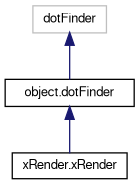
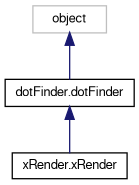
  digraph {
    rankdir=TB
    node [color=black fillcolor=white fontname=FreeSans fontsize=10 shape=record style=filled]
    edge [color=midnightblue dir=back fontname=FreeSans fontsize=10 labelfontname=FreeSans labelfontsize=10 style=solid]
-   n1 [color=grey75 height=0.2 label=dotFinder width=0.4]
-   n2 [height=0.2 label="object.dotFinder" width=0.4]
+   n1 [color=grey75 height=0.2 label=object width=0.4]
+   n2 [height=0.2 label="dotFinder.dotFinder" width=0.4]
    n3 [height=0.2 label="xRender.xRender" width=0.4]
    n1 -> n2
    n2 -> n3
  }
